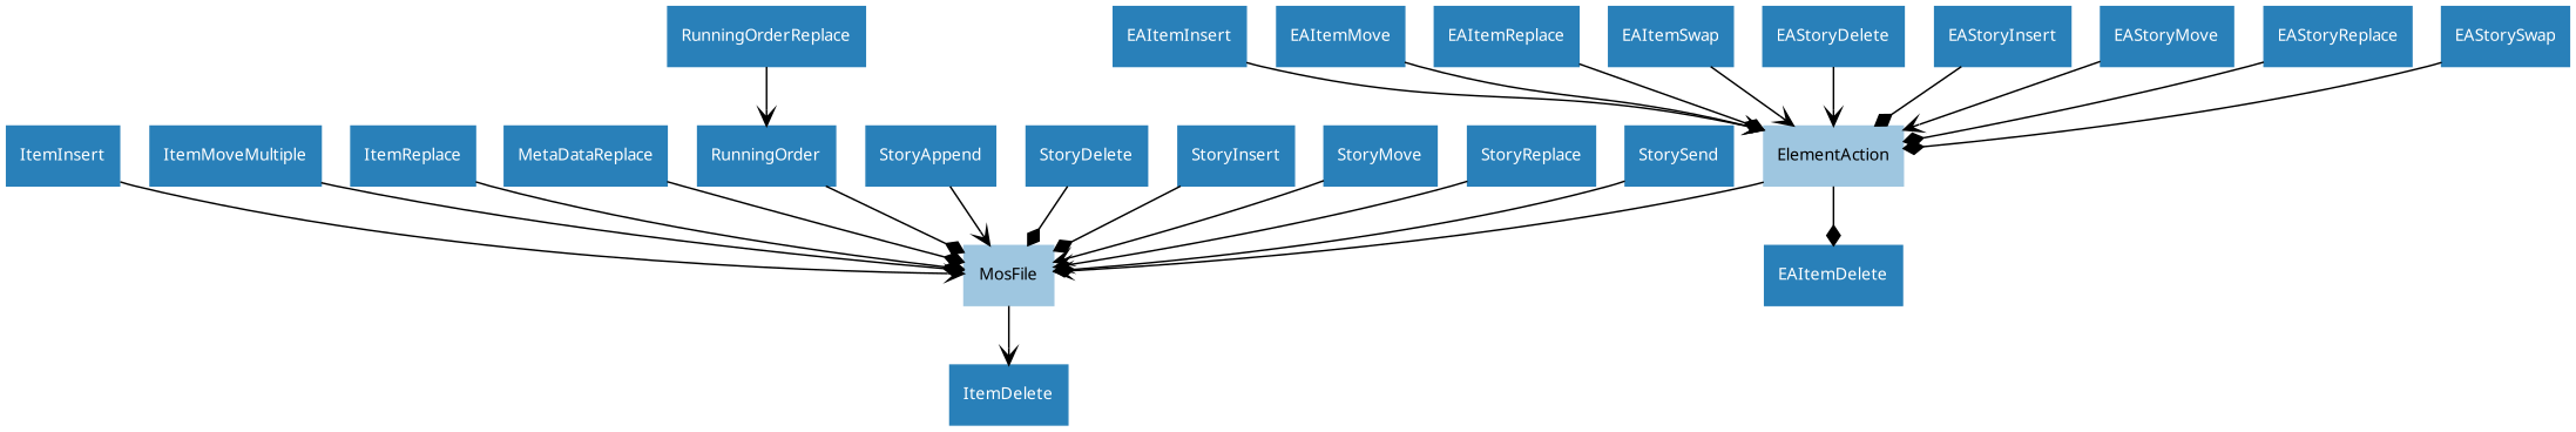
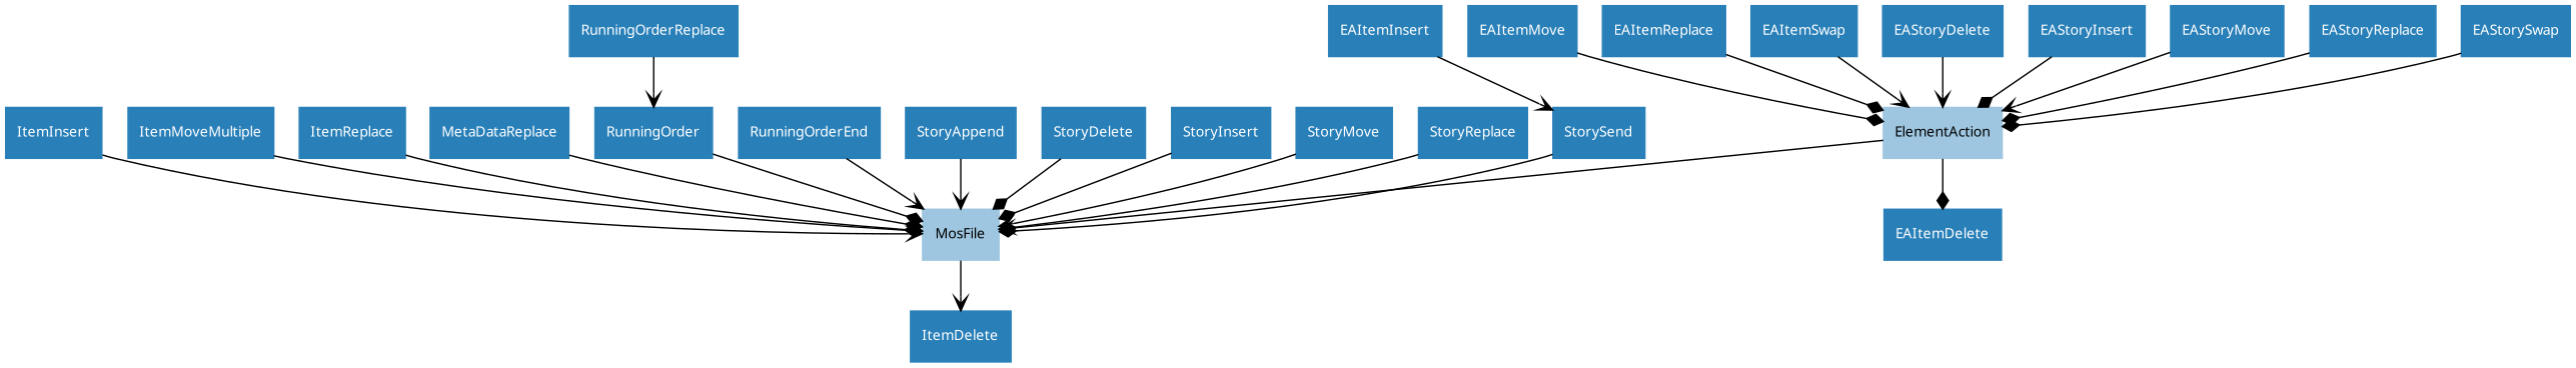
  digraph {
    rankdir=TB
    node [color="#2980b9" fontcolor="#ffffff" fontname=Sans fontsize=10 shape=rect style=filled]
    edge [arrowhead=diamond]
    ElementAction [color="#9ec6e0" fontcolor="#000000"]
    MosFile [color="#9ec6e0" fontcolor="#000000"]
    EAItemDelete
    ItemDelete
    EAItemInsert
    EAItemMove
    EAItemReplace
    EAItemSwap
    EAStoryDelete
    EAStoryInsert
    EAStoryMove
    EAStoryReplace
    EAStorySwap
    ItemInsert
    ItemMoveMultiple
    ItemReplace
    MetaDataReplace
    RunningOrder
+   RunningOrderEnd
    RunningOrderReplace
    StoryAppend
    StoryDelete
    StoryInsert
    StoryMove
    StoryReplace
    StorySend
-   ElementAction -> MosFile [arrowhead=vee]
+   ElementAction -> MosFile
    ElementAction -> EAItemDelete
    MosFile -> ItemDelete [arrowhead=vee]
-   EAItemInsert -> ElementAction [arrowhead=vee]
-   EAItemMove -> ElementAction [arrowhead=vee]
+   EAItemInsert -> StorySend [arrowhead=vee]
+   EAItemMove -> ElementAction
    EAItemReplace -> ElementAction
    EAItemSwap -> ElementAction [arrowhead=vee]
    EAStoryDelete -> ElementAction [arrowhead=vee]
    EAStoryInsert -> ElementAction
    EAStoryMove -> ElementAction [arrowhead=vee]
    EAStoryReplace -> ElementAction
    EAStorySwap -> ElementAction
    ItemInsert -> MosFile [arrowhead=vee]
    ItemMoveMultiple -> MosFile
    ItemReplace -> MosFile
    MetaDataReplace -> MosFile
    RunningOrder -> MosFile
+   RunningOrderEnd -> MosFile [arrowhead=vee]
    RunningOrderReplace -> RunningOrder [arrowhead=vee]
    StoryAppend -> MosFile [arrowhead=vee]
    StoryDelete -> MosFile
    StoryInsert -> MosFile
    StoryMove -> MosFile [arrowhead=vee]
    StoryReplace -> MosFile [arrowhead=vee]
    StorySend -> MosFile
  }
